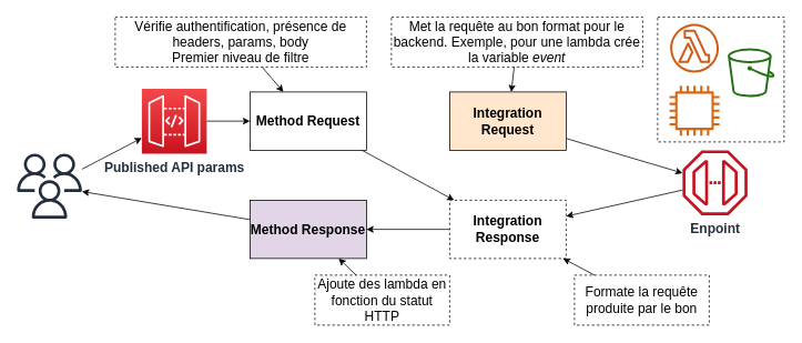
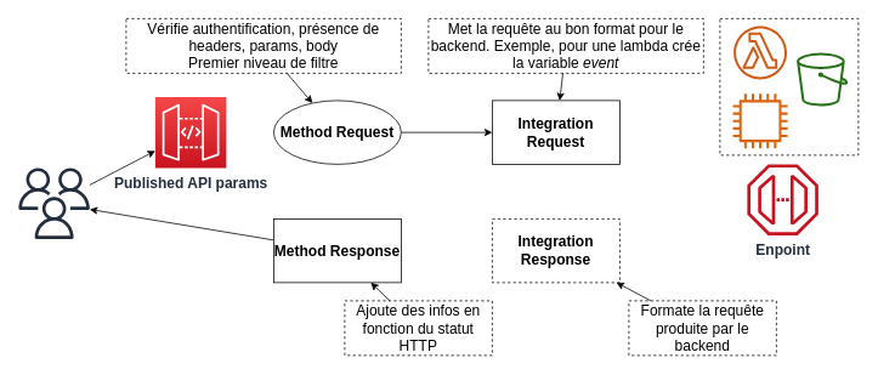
  <mxCell id="0" />
  <mxCell id="1" parent="0" />
- <mxCell id="2" style="edgeStyle=none;rounded=0;orthogonalLoop=1;jettySize=auto;html=1;fontSize=16;" edge="1" parent="1" source="21" target="10"><mxGeometry relative="1" as="geometry" /></mxCell>
- <mxCell id="3" style="edgeStyle=none;rounded=0;orthogonalLoop=1;jettySize=auto;html=1;fontSize=16;" edge="1" parent="1" source="4" target="6"><mxGeometry relative="1" as="geometry" /></mxCell>
  <mxCell id="4" value="Published API params" style="outlineConnect=0;fontColor=#232F3E;gradientColor=#F54749;gradientDirection=north;fillColor=#C7131F;strokeColor=#ffffff;dashed=0;verticalLabelPosition=bottom;verticalAlign=top;align=center;html=1;fontSize=16;fontStyle=1;aspect=fixed;shape=mxgraph.aws4.resourceIcon;resIcon=mxgraph.aws4.api_gateway;" vertex="1" parent="1"><mxGeometry x="170" y="106" width="78" height="78" as="geometry" /></mxCell>
- <mxCell id="5" style="edgeStyle=none;rounded=0;orthogonalLoop=1;jettySize=auto;html=1;fontSize=16;" edge="1" parent="1" source="6" target="10"><mxGeometry relative="1" as="geometry" /></mxCell>
- <mxCell id="6" value="Method Request" style="rounded=0;whiteSpace=wrap;html=1;fontSize=16;fontStyle=1" vertex="1" parent="1"><mxGeometry x="300" y="110" width="140" height="70" as="geometry" /></mxCell>
- <mxCell id="7" style="edgeStyle=none;rounded=0;orthogonalLoop=1;jettySize=auto;html=1;fontSize=16;" edge="1" parent="1" source="8" target="21"><mxGeometry relative="1" as="geometry" /></mxCell>
- <mxCell id="8" value="Integration Request" style="rounded=0;whiteSpace=wrap;html=1;fontSize=16;fontStyle=1;fillColor=#ffe6cc;" vertex="1" parent="1"><mxGeometry x="540" y="110" width="140" height="70" as="geometry" /></mxCell>
- <mxCell id="9" style="edgeStyle=none;rounded=0;orthogonalLoop=1;jettySize=auto;html=1;fontSize=16;" edge="1" parent="1" source="10" target="12"><mxGeometry relative="1" as="geometry" /></mxCell>
+ <mxCell id="5" style="edgeStyle=none;rounded=0;orthogonalLoop=1;jettySize=auto;html=1;fontSize=16;" edge="1" parent="1" source="6" target="8"><mxGeometry relative="1" as="geometry" /></mxCell>
+ <mxCell id="6" value="Method Request" style="ellipse;whiteSpace=wrap;html=1;fontSize=16;fontStyle=1;" vertex="1" parent="1"><mxGeometry x="300" y="110" width="140" height="70" as="geometry" /></mxCell>
+ <mxCell id="8" value="Integration Request" style="rounded=0;whiteSpace=wrap;html=1;fontSize=16;fontStyle=1" vertex="1" parent="1"><mxGeometry x="540" y="110" width="140" height="70" as="geometry" /></mxCell>
  <mxCell id="10" value="Integration Response" style="rounded=0;whiteSpace=wrap;html=1;fontSize=16;fontStyle=1;dashed=1;" vertex="1" parent="1"><mxGeometry x="540" y="240" width="140" height="70" as="geometry" /></mxCell>
  <mxCell id="11" style="edgeStyle=none;rounded=0;orthogonalLoop=1;jettySize=auto;html=1;fontSize=16;" edge="1" parent="1" source="12" target="23"><mxGeometry relative="1" as="geometry" /></mxCell>
- <mxCell id="12" value="Method Response" style="rounded=0;whiteSpace=wrap;html=1;fontSize=16;fontStyle=1;fillColor=#e1d5e7;" vertex="1" parent="1"><mxGeometry x="300" y="240" width="140" height="70" as="geometry" /></mxCell>
+ <mxCell id="12" value="Method Response" style="rounded=0;whiteSpace=wrap;html=1;fontSize=16;fontStyle=1" vertex="1" parent="1"><mxGeometry x="300" y="240" width="140" height="70" as="geometry" /></mxCell>
  <mxCell id="13" style="rounded=0;orthogonalLoop=1;jettySize=auto;html=1;fontSize=16;" edge="1" parent="1" source="14" target="6"><mxGeometry relative="1" as="geometry" /></mxCell>
  <mxCell id="14" value="Vérifie authentification, présence de headers, params, body&lt;br style=&quot;font-size: 16px;&quot;&gt;Premier niveau de filtre" style="text;html=1;fillColor=none;align=center;verticalAlign=middle;whiteSpace=wrap;rounded=0;fontSize=16;fontStyle=0;dashed=1;strokeColor=#000000;" vertex="1" parent="1"><mxGeometry x="138" y="20" width="302" height="60" as="geometry" /></mxCell>
  <mxCell id="15" style="edgeStyle=none;rounded=0;orthogonalLoop=1;jettySize=auto;html=1;fontSize=16;" edge="1" parent="1" source="16" target="8"><mxGeometry relative="1" as="geometry" /></mxCell>
  <mxCell id="16" value="Met la requête au bon format pour le backend. Exemple, pour une lambda crée la variable &lt;i style=&quot;font-size: 16px;&quot;&gt;event&lt;/i&gt;" style="text;html=1;fillColor=none;align=center;verticalAlign=middle;whiteSpace=wrap;rounded=0;fontSize=16;fontStyle=0;dashed=1;strokeColor=#000000;" vertex="1" parent="1"><mxGeometry x="470" y="20" width="302" height="60" as="geometry" /></mxCell>
  <mxCell id="17" style="edgeStyle=none;rounded=0;orthogonalLoop=1;jettySize=auto;html=1;fontSize=16;" edge="1" parent="1" source="18" target="10"><mxGeometry relative="1" as="geometry" /></mxCell>
- <mxCell id="18" value="Formate la requête produite par le bon" style="text;html=1;fillColor=none;align=center;verticalAlign=middle;whiteSpace=wrap;rounded=0;fontSize=16;fontStyle=0;dashed=1;strokeColor=#000000;" vertex="1" parent="1"><mxGeometry x="690" y="330" width="162" height="60" as="geometry" /></mxCell>
+ <mxCell id="18" value="Formate la requête produite par le backend" style="text;html=1;fillColor=none;align=center;verticalAlign=middle;whiteSpace=wrap;rounded=0;fontSize=16;fontStyle=0;dashed=1;strokeColor=#000000;" vertex="1" parent="1"><mxGeometry x="690" y="330" width="162" height="60" as="geometry" /></mxCell>
  <mxCell id="19" style="edgeStyle=none;rounded=0;orthogonalLoop=1;jettySize=auto;html=1;fontSize=16;" edge="1" parent="1" source="20" target="12"><mxGeometry relative="1" as="geometry" /></mxCell>
- <mxCell id="20" value="Ajoute des lambda en fonction du statut HTTP" style="text;html=1;fillColor=none;align=center;verticalAlign=middle;whiteSpace=wrap;rounded=0;fontSize=16;fontStyle=0;dashed=1;strokeColor=#000000;" vertex="1" parent="1"><mxGeometry x="378" y="330" width="162" height="60" as="geometry" /></mxCell>
+ <mxCell id="20" value="Ajoute des infos en fonction du statut HTTP" style="text;html=1;fillColor=none;align=center;verticalAlign=middle;whiteSpace=wrap;rounded=0;fontSize=16;fontStyle=0;dashed=1;strokeColor=#000000;" vertex="1" parent="1"><mxGeometry x="378" y="330" width="162" height="60" as="geometry" /></mxCell>
  <mxCell id="21" value="&lt;b&gt;&lt;font style=&quot;font-size: 16px&quot;&gt;Enpoint&lt;/font&gt;&lt;/b&gt;" style="outlineConnect=0;fontColor=#232F3E;gradientColor=none;fillColor=#C7131F;strokeColor=none;dashed=0;verticalLabelPosition=bottom;verticalAlign=top;align=center;html=1;fontSize=12;fontStyle=0;aspect=fixed;shape=mxgraph.aws4.endpoint;" vertex="1" parent="1"><mxGeometry x="820" y="180" width="78" height="78" as="geometry" /></mxCell>
  <mxCell id="22" style="edgeStyle=none;rounded=0;orthogonalLoop=1;jettySize=auto;html=1;fontSize=16;" edge="1" parent="1" source="23" target="4"><mxGeometry relative="1" as="geometry" /></mxCell>
  <mxCell id="23" value="" style="outlineConnect=0;fontColor=#232F3E;gradientColor=none;fillColor=#232F3E;strokeColor=none;dashed=0;verticalLabelPosition=bottom;verticalAlign=top;align=center;html=1;fontSize=12;fontStyle=0;aspect=fixed;pointerEvents=1;shape=mxgraph.aws4.users;" vertex="1" parent="1"><mxGeometry x="20" y="184" width="78" height="78" as="geometry" /></mxCell>
  <mxCell id="24" value="" style="group" vertex="1" connectable="0" parent="1"><mxGeometry x="790" y="20" width="152" height="150" as="geometry" /></mxCell>
  <mxCell id="25" value="" style="rounded=0;whiteSpace=wrap;html=1;dashed=1;strokeColor=#000000;fontSize=16;fillColor=none;" vertex="1" parent="24"><mxGeometry width="152" height="150" as="geometry" /></mxCell>
  <mxCell id="26" value="" style="outlineConnect=0;fontColor=#232F3E;gradientColor=none;fillColor=#D05C17;strokeColor=none;dashed=0;verticalLabelPosition=bottom;verticalAlign=top;align=center;html=1;fontSize=12;fontStyle=0;aspect=fixed;pointerEvents=1;shape=mxgraph.aws4.lambda_function;" vertex="1" parent="24"><mxGeometry x="15.05" y="8.25" width="58.5" height="58.5" as="geometry" /></mxCell>
  <mxCell id="27" value="" style="outlineConnect=0;fontColor=#232F3E;gradientColor=none;fillColor=#D86613;strokeColor=none;dashed=0;verticalLabelPosition=bottom;verticalAlign=top;align=center;html=1;fontSize=12;fontStyle=0;aspect=fixed;pointerEvents=1;shape=mxgraph.aws4.instance2;" vertex="1" parent="24"><mxGeometry x="14.297" y="82.5" width="60" height="60" as="geometry" /></mxCell>
  <mxCell id="28" value="" style="outlineConnect=0;fontColor=#232F3E;gradientColor=none;fillColor=#277116;strokeColor=none;dashed=0;verticalLabelPosition=bottom;verticalAlign=top;align=center;html=1;fontSize=12;fontStyle=0;aspect=fixed;pointerEvents=1;shape=mxgraph.aws4.bucket;" vertex="1" parent="24"><mxGeometry x="84.277" y="37.5" width="56.25" height="58.5" as="geometry" /></mxCell>
